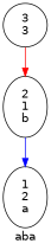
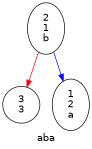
  digraph {
    fontname="DejaVu Sans"
    label=" aba "
    node [fontname="DejaVu Sans"]
    edge [fontname="DejaVu Sans"]
    "3\n3"
    "2\n1\nb"
    "1\n2\na"
-   "3\n3" -> "2\n1\nb" [color=red]
+   "2\n1\nb" -> "3\n3" [color=red]
    "2\n1\nb" -> "1\n2\na" [color=blue]
  }
